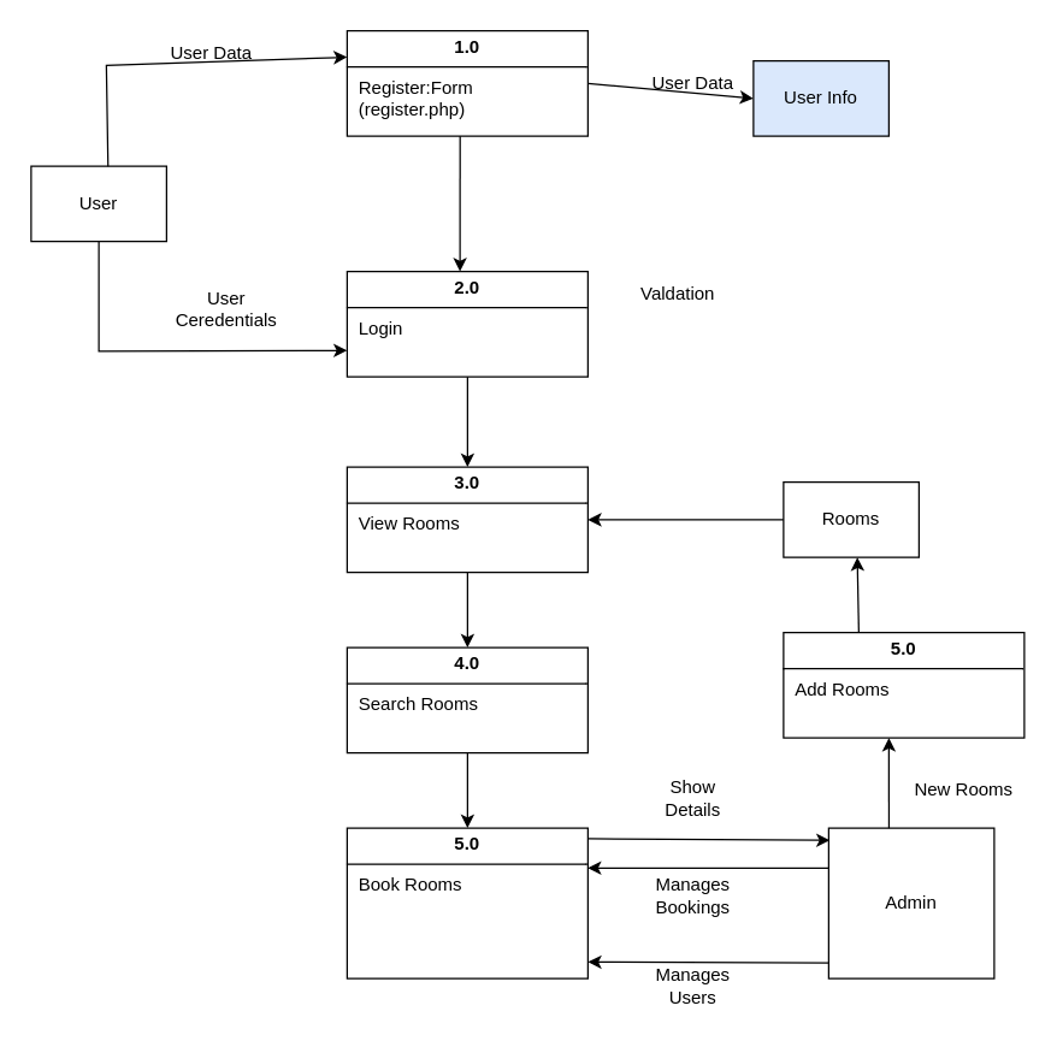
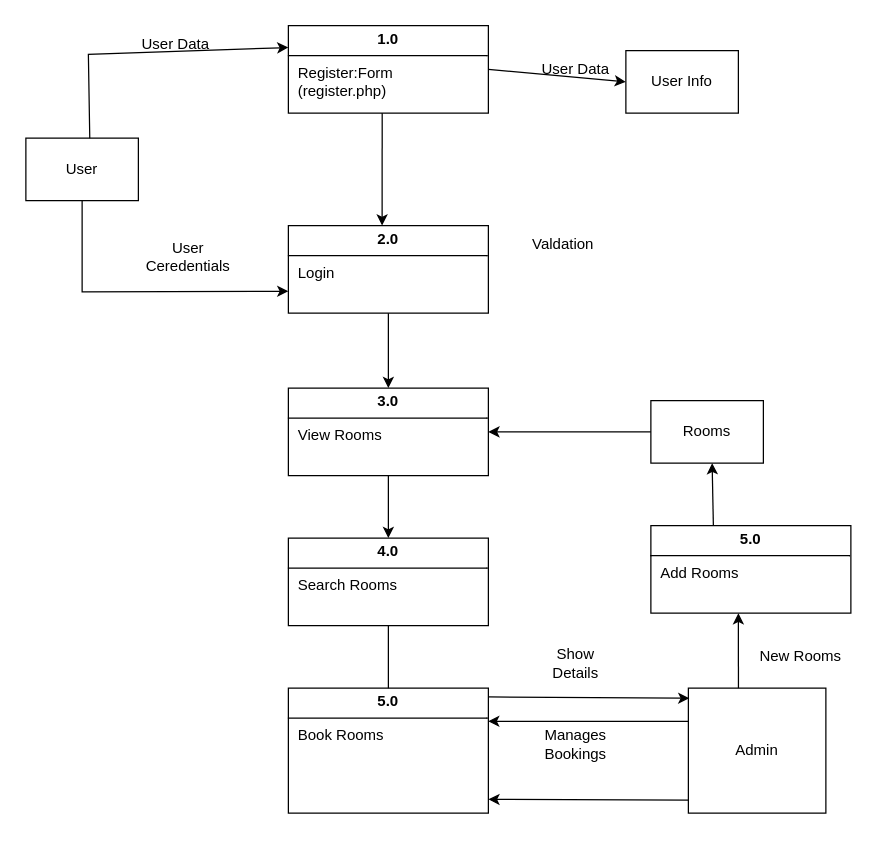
  <mxCell id="0" />
  <mxCell id="1" parent="0" />
  <mxCell id="2" value="&lt;p style=&quot;margin: 4px 0px 0px; text-align: center;&quot;&gt;&lt;b style=&quot;&quot;&gt;1.0&lt;/b&gt;&lt;/p&gt;&lt;hr size=&quot;1&quot; style=&quot;border-style:solid;&quot;&gt;&lt;p style=&quot;margin:0px;margin-left:8px;&quot;&gt;Register:Form&lt;/p&gt;&lt;p style=&quot;margin:0px;margin-left:8px;&quot;&gt;(register.php)&lt;/p&gt;" style="verticalAlign=top;align=left;overflow=fill;html=1;whiteSpace=wrap;" parent="1" vertex="1"><mxGeometry x="230" y="20" width="160" height="70" as="geometry" /></mxCell>
  <mxCell id="3" value="&lt;p style=&quot;margin: 4px 0px 0px; text-align: center;&quot;&gt;&lt;b style=&quot;&quot;&gt;2.0&lt;/b&gt;&lt;/p&gt;&lt;hr size=&quot;1&quot; style=&quot;border-style:solid;&quot;&gt;&lt;p style=&quot;margin:0px;margin-left:8px;&quot;&gt;Login&lt;/p&gt;" style="verticalAlign=top;align=left;overflow=fill;html=1;whiteSpace=wrap;" parent="1" vertex="1"><mxGeometry x="230" y="180" width="160" height="70" as="geometry" /></mxCell>
  <mxCell id="4" value="&lt;p style=&quot;margin: 4px 0px 0px; text-align: center;&quot;&gt;&lt;b&gt;3.0&lt;/b&gt;&lt;/p&gt;&lt;hr size=&quot;1&quot; style=&quot;border-style:solid;&quot;&gt;&lt;p style=&quot;margin:0px;margin-left:8px;&quot;&gt;View Rooms&lt;/p&gt;" style="verticalAlign=top;align=left;overflow=fill;html=1;whiteSpace=wrap;" parent="1" vertex="1"><mxGeometry x="230" y="310" width="160" height="70" as="geometry" /></mxCell>
  <mxCell id="5" value="&lt;p style=&quot;margin: 4px 0px 0px; text-align: center;&quot;&gt;&lt;b style=&quot;&quot;&gt;4.0&lt;/b&gt;&lt;/p&gt;&lt;hr size=&quot;1&quot; style=&quot;border-style:solid;&quot;&gt;&lt;p style=&quot;margin:0px;margin-left:8px;&quot;&gt;Search Rooms&lt;/p&gt;" style="verticalAlign=top;align=left;overflow=fill;html=1;whiteSpace=wrap;" parent="1" vertex="1"><mxGeometry x="230" y="430" width="160" height="70" as="geometry" /></mxCell>
  <mxCell id="6" value="&lt;p style=&quot;margin: 4px 0px 0px; text-align: center;&quot;&gt;&lt;b style=&quot;&quot;&gt;5.0&lt;/b&gt;&lt;/p&gt;&lt;hr size=&quot;1&quot; style=&quot;border-style:solid;&quot;&gt;&lt;p style=&quot;margin:0px;margin-left:8px;&quot;&gt;Book Rooms&lt;/p&gt;" style="verticalAlign=top;align=left;overflow=fill;html=1;whiteSpace=wrap;" parent="1" vertex="1"><mxGeometry x="230" y="550" width="160" height="100" as="geometry" /></mxCell>
  <mxCell id="7" value="User" style="html=1;whiteSpace=wrap;" parent="1" vertex="1"><mxGeometry x="20" y="110" width="90" height="50" as="geometry" /></mxCell>
- <mxCell id="8" value="User Info" style="html=1;whiteSpace=wrap;fillColor=#dae8fc;" parent="1" vertex="1"><mxGeometry x="500" y="40" width="90" height="50" as="geometry" /></mxCell>
+ <mxCell id="8" value="User Info" style="html=1;whiteSpace=wrap;" parent="1" vertex="1"><mxGeometry x="500" y="40" width="90" height="50" as="geometry" /></mxCell>
  <mxCell id="9" value="Admin" style="html=1;whiteSpace=wrap;" parent="1" vertex="1"><mxGeometry x="550" y="550" width="110" height="100" as="geometry" /></mxCell>
  <mxCell id="10" value="User Data" style="text;html=1;align=center;verticalAlign=middle;whiteSpace=wrap;rounded=0;" parent="1" vertex="1"><mxGeometry x="110" y="20" width="60" height="30" as="geometry" /></mxCell>
  <mxCell id="11" value="User Ceredentials" style="text;html=1;align=center;verticalAlign=middle;whiteSpace=wrap;rounded=0;" parent="1" vertex="1"><mxGeometry x="120" y="190" width="60" height="30" as="geometry" /></mxCell>
  <mxCell id="12" value="Valdation" style="text;html=1;align=center;verticalAlign=middle;whiteSpace=wrap;rounded=0;" parent="1" vertex="1"><mxGeometry x="420" y="180" width="60" height="30" as="geometry" /></mxCell>
  <mxCell id="13" value="Show Details" style="text;html=1;align=center;verticalAlign=middle;whiteSpace=wrap;rounded=0;" parent="1" vertex="1"><mxGeometry x="430" y="515" width="60" height="30" as="geometry" /></mxCell>
  <mxCell id="14" value="" style="endArrow=classic;html=1;rounded=0;entryX=0.007;entryY=0.081;entryDx=0;entryDy=0;entryPerimeter=0;" parent="1" edge="1" target="9"><mxGeometry width="50" height="50" relative="1" as="geometry"><mxPoint x="390" y="557" as="sourcePoint" /><mxPoint x="390" y="565" as="targetPoint" /></mxGeometry></mxCell>
  <mxCell id="15" value="Manages Bookings" style="text;html=1;align=center;verticalAlign=middle;whiteSpace=wrap;rounded=0;" parent="1" vertex="1"><mxGeometry x="430" y="580" width="60" height="30" as="geometry" /></mxCell>
- <mxCell id="16" value="Manages Users" style="text;html=1;align=center;verticalAlign=middle;whiteSpace=wrap;rounded=0;" parent="1" vertex="1"><mxGeometry x="430" y="640" width="60" height="30" as="geometry" /></mxCell>
  <mxCell id="17" value="" style="endArrow=classic;html=1;rounded=0;entryX=0;entryY=0.25;entryDx=0;entryDy=0;exitX=0.568;exitY=0.001;exitDx=0;exitDy=0;exitPerimeter=0;" parent="1" source="7" target="2" edge="1"><mxGeometry width="50" height="50" relative="1" as="geometry"><mxPoint x="72" y="113" as="sourcePoint" /><mxPoint x="180" y="90" as="targetPoint" /><Array as="points"><mxPoint x="70" y="43" /></Array></mxGeometry></mxCell>
  <mxCell id="18" value="" style="endArrow=classic;html=1;rounded=0;exitX=1;exitY=0.5;exitDx=0;exitDy=0;entryX=0;entryY=0.5;entryDx=0;entryDy=0;" parent="1" source="2" target="8" edge="1"><mxGeometry width="50" height="50" relative="1" as="geometry"><mxPoint x="400" y="130" as="sourcePoint" /><mxPoint x="450" y="80" as="targetPoint" /></mxGeometry></mxCell>
  <mxCell id="19" value="" style="endArrow=classic;html=1;rounded=0;exitX=0.5;exitY=1;exitDx=0;exitDy=0;entryX=0;entryY=0.75;entryDx=0;entryDy=0;" parent="1" source="7" target="3" edge="1"><mxGeometry width="50" height="50" relative="1" as="geometry"><mxPoint x="400" y="75" as="sourcePoint" /><mxPoint x="510" y="75" as="targetPoint" /><Array as="points"><mxPoint x="65" y="233" /></Array></mxGeometry></mxCell>
  <mxCell id="20" value="" style="endArrow=classic;html=1;rounded=0;exitX=0.469;exitY=1;exitDx=0;exitDy=0;exitPerimeter=0;" parent="1" source="2" edge="1"><mxGeometry width="50" height="50" relative="1" as="geometry"><mxPoint x="290" y="220" as="sourcePoint" /><mxPoint x="305" y="180" as="targetPoint" /></mxGeometry></mxCell>
  <mxCell id="21" value="" style="endArrow=classic;html=1;rounded=0;" parent="1" target="4" edge="1"><mxGeometry width="50" height="50" relative="1" as="geometry"><mxPoint x="310" y="250" as="sourcePoint" /><mxPoint x="315" y="190" as="targetPoint" /></mxGeometry></mxCell>
  <mxCell id="22" value="" style="endArrow=classic;html=1;rounded=0;" parent="1" edge="1"><mxGeometry width="50" height="50" relative="1" as="geometry"><mxPoint x="310" y="380" as="sourcePoint" /><mxPoint x="310" y="430" as="targetPoint" /></mxGeometry></mxCell>
- <mxCell id="23" value="" style="endArrow=classic;html=1;rounded=0;entryX=0.5;entryY=0;entryDx=0;entryDy=0;exitX=0.5;exitY=1;exitDx=0;exitDy=0;" parent="1" source="5" target="6" edge="1"><mxGeometry width="50" height="50" relative="1" as="geometry"><mxPoint x="320" y="390" as="sourcePoint" /><mxPoint x="320" y="440" as="targetPoint" /></mxGeometry></mxCell>
+ <mxCell id="23" value="" style="endArrow=none;html=1;rounded=0;entryX=0.5;entryY=0;entryDx=0;entryDy=0;exitX=0.5;exitY=1;exitDx=0;exitDy=0;" parent="1" source="5" target="6" edge="1"><mxGeometry width="50" height="50" relative="1" as="geometry"><mxPoint x="320" y="390" as="sourcePoint" /><mxPoint x="320" y="440" as="targetPoint" /></mxGeometry></mxCell>
  <mxCell id="24" value="User Data" style="text;html=1;align=center;verticalAlign=middle;whiteSpace=wrap;rounded=0;" vertex="1" parent="1"><mxGeometry x="430" y="40" width="60" height="30" as="geometry" /></mxCell>
  <mxCell id="25" value="Rooms" style="html=1;whiteSpace=wrap;" vertex="1" parent="1"><mxGeometry x="520" y="320" width="90" height="50" as="geometry" /></mxCell>
  <mxCell id="26" value="&lt;p style=&quot;margin: 4px 0px 0px; text-align: center;&quot;&gt;&lt;b style=&quot;&quot;&gt;5.0&lt;/b&gt;&lt;/p&gt;&lt;hr size=&quot;1&quot; style=&quot;border-style:solid;&quot;&gt;&lt;p style=&quot;margin:0px;margin-left:8px;&quot;&gt;Add Rooms&lt;/p&gt;" style="verticalAlign=top;align=left;overflow=fill;html=1;whiteSpace=wrap;" vertex="1" parent="1"><mxGeometry x="520" y="420" width="160" height="70" as="geometry" /></mxCell>
  <mxCell id="27" value="" style="endArrow=classic;html=1;rounded=0;exitX=0.364;exitY=0;exitDx=0;exitDy=0;exitPerimeter=0;" edge="1" parent="1" source="9"><mxGeometry width="50" height="50" relative="1" as="geometry"><mxPoint x="590" y="548.73" as="sourcePoint" /><mxPoint x="590" y="490" as="targetPoint" /></mxGeometry></mxCell>
  <mxCell id="28" value="" style="endArrow=classic;html=1;rounded=0;" edge="1" parent="1"><mxGeometry width="50" height="50" relative="1" as="geometry"><mxPoint x="570" y="420" as="sourcePoint" /><mxPoint x="569" y="370" as="targetPoint" /></mxGeometry></mxCell>
  <mxCell id="29" value="" style="endArrow=classic;html=1;rounded=0;entryX=1;entryY=0.5;entryDx=0;entryDy=0;" edge="1" parent="1" source="25" target="4"><mxGeometry width="50" height="50" relative="1" as="geometry"><mxPoint x="320" y="390" as="sourcePoint" /><mxPoint x="320" y="440" as="targetPoint" /></mxGeometry></mxCell>
  <mxCell id="30" value="" style="endArrow=classic;html=1;rounded=0;exitX=0.002;exitY=0.266;exitDx=0;exitDy=0;entryX=0.999;entryY=0.265;entryDx=0;entryDy=0;entryPerimeter=0;exitPerimeter=0;" edge="1" parent="1" source="9" target="6"><mxGeometry width="50" height="50" relative="1" as="geometry"><mxPoint x="560" y="574" as="sourcePoint" /><mxPoint x="398" y="572" as="targetPoint" /></mxGeometry></mxCell>
  <mxCell id="31" value="" style="endArrow=classic;html=1;rounded=0;exitX=-0.001;exitY=0.895;exitDx=0;exitDy=0;exitPerimeter=0;" edge="1" parent="1" source="9"><mxGeometry width="50" height="50" relative="1" as="geometry"><mxPoint x="570" y="584" as="sourcePoint" /><mxPoint x="390" y="639" as="targetPoint" /></mxGeometry></mxCell>
  <mxCell id="32" value="New Rooms" style="text;html=1;align=center;verticalAlign=middle;whiteSpace=wrap;rounded=0;" vertex="1" parent="1"><mxGeometry x="600" y="510" width="80" height="30" as="geometry" /></mxCell>
